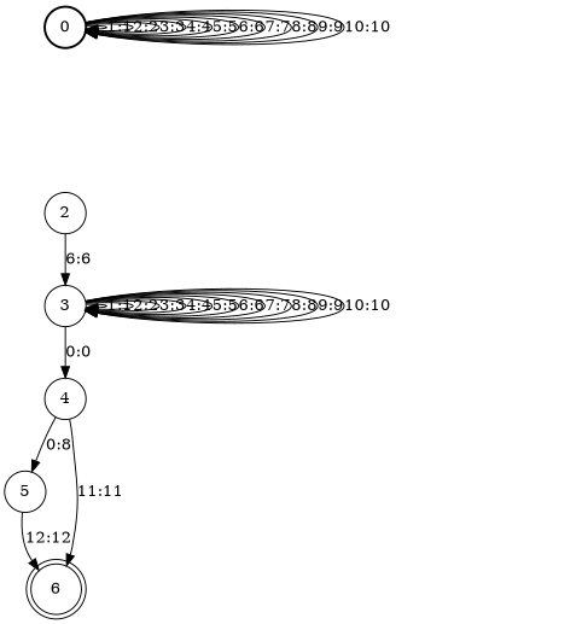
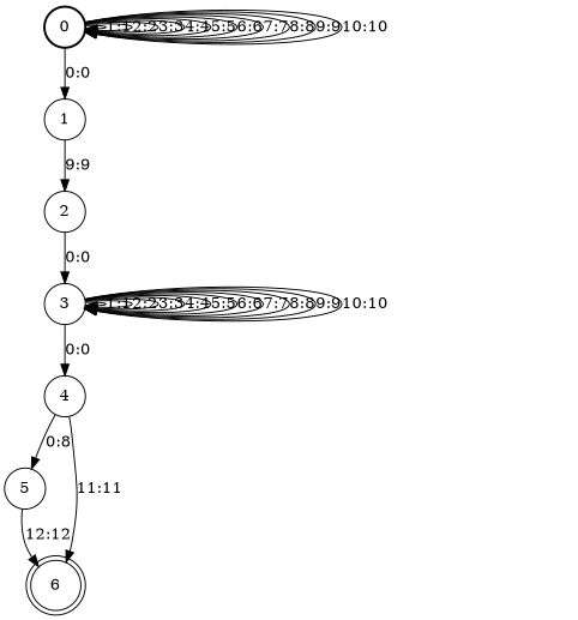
  digraph {
    nodesep=0.25
    rankdir=TB
    ranksep=0.4
    node [fontsize=14 shape=circle style=solid]
    edge [fontsize=14]
    n1 [label=0 style=bold]
+   n2 [label=1]
    n3 [label=2]
    n4 [label=3]
    n5 [label=4]
    n6 [label=5]
    n7 [label=6 shape=doublecircle]
    n1 -> n1 [label="1:1"]
    n1 -> n1 [label="2:2"]
    n1 -> n1 [label="3:3"]
    n1 -> n1 [label="4:4"]
    n1 -> n1 [label="5:5"]
    n1 -> n1 [label="6:6"]
    n1 -> n1 [label="7:7"]
    n1 -> n1 [label="8:8"]
    n1 -> n1 [label="9:9"]
    n1 -> n1 [label="10:10"]
-   n3 -> n4 [label="6:6"]
+   n1 -> n2 [label="0:0"]
+   n2 -> n3 [label="9:9"]
+   n3 -> n4 [label="0:0"]
    n4 -> n4 [label="1:1"]
    n4 -> n4 [label="2:2"]
    n4 -> n4 [label="3:3"]
    n4 -> n4 [label="4:4"]
    n4 -> n4 [label="5:5"]
    n4 -> n4 [label="6:6"]
    n4 -> n4 [label="7:7"]
    n4 -> n4 [label="8:8"]
    n4 -> n4 [label="9:9"]
    n4 -> n4 [label="10:10"]
    n4 -> n5 [label="0:0"]
    n5 -> n6 [label="0:8"]
    n5 -> n7 [label="11:11"]
    n6 -> n7 [label="12:12"]
  }
